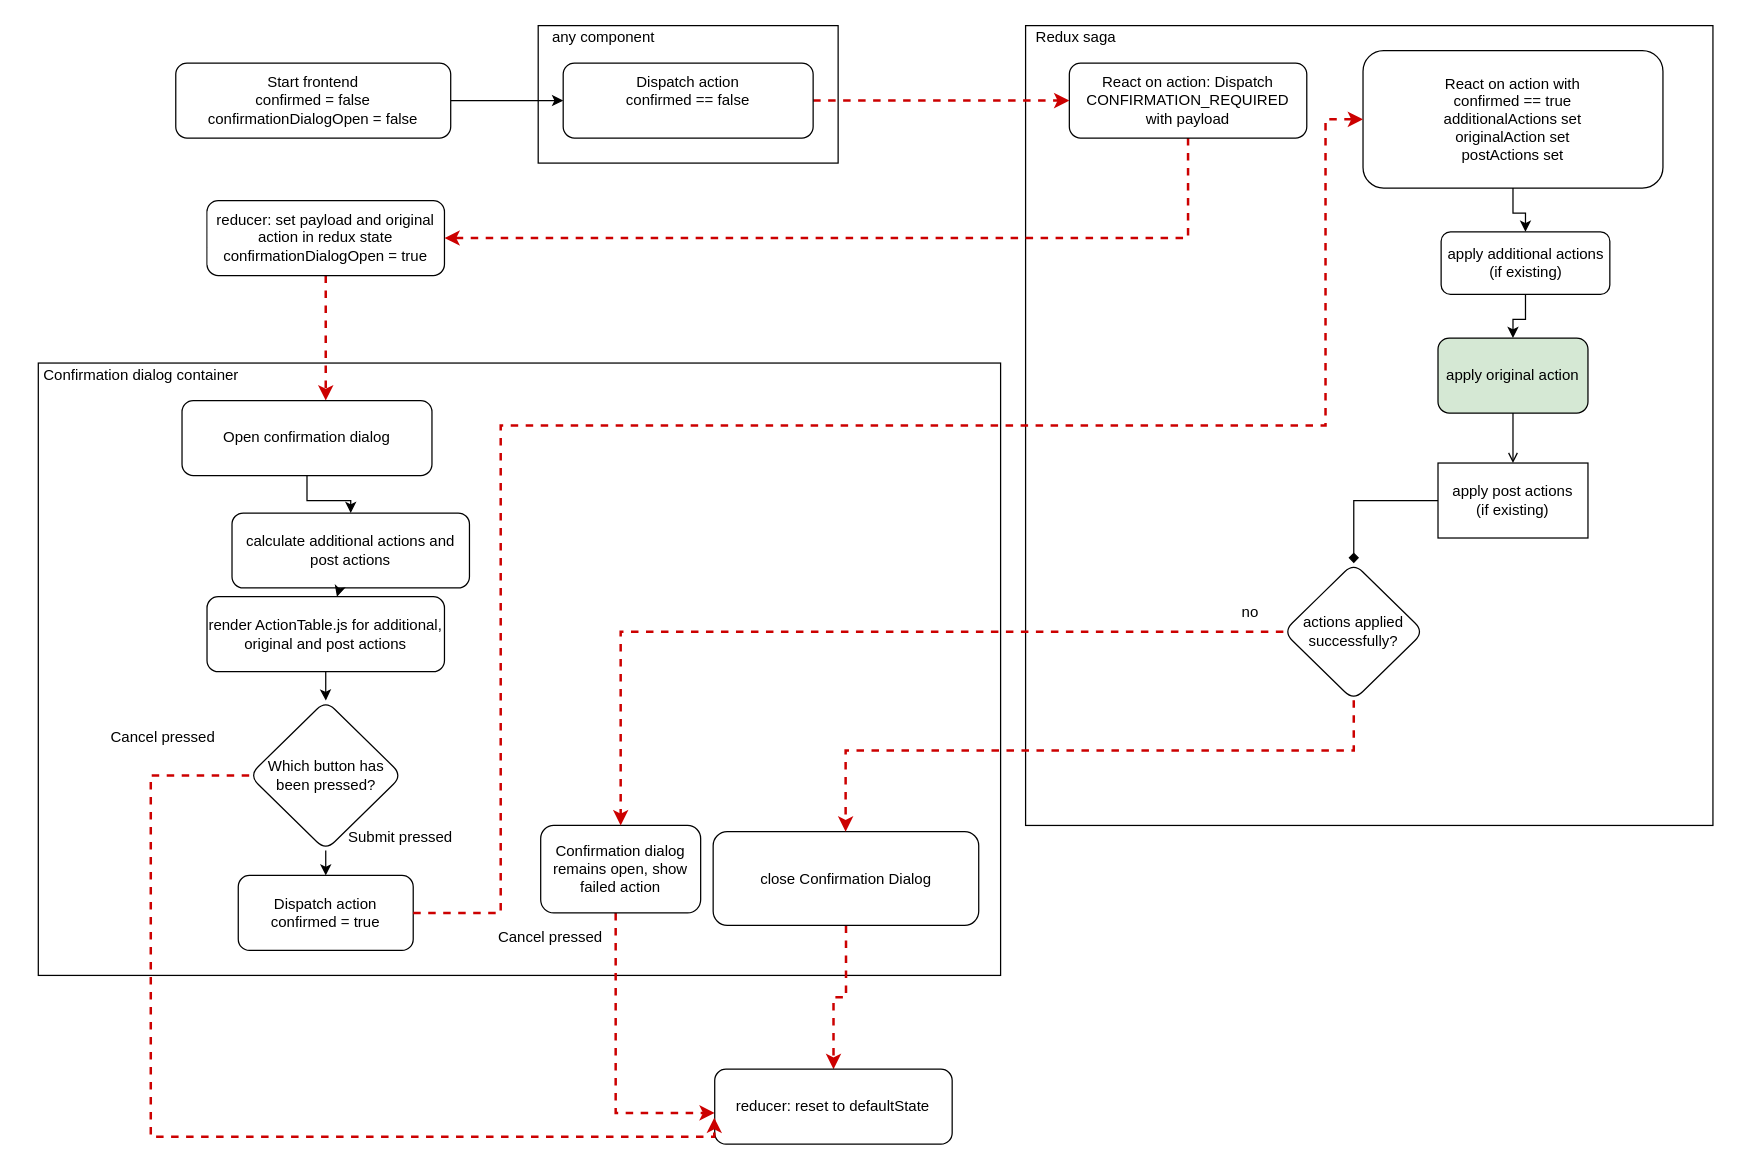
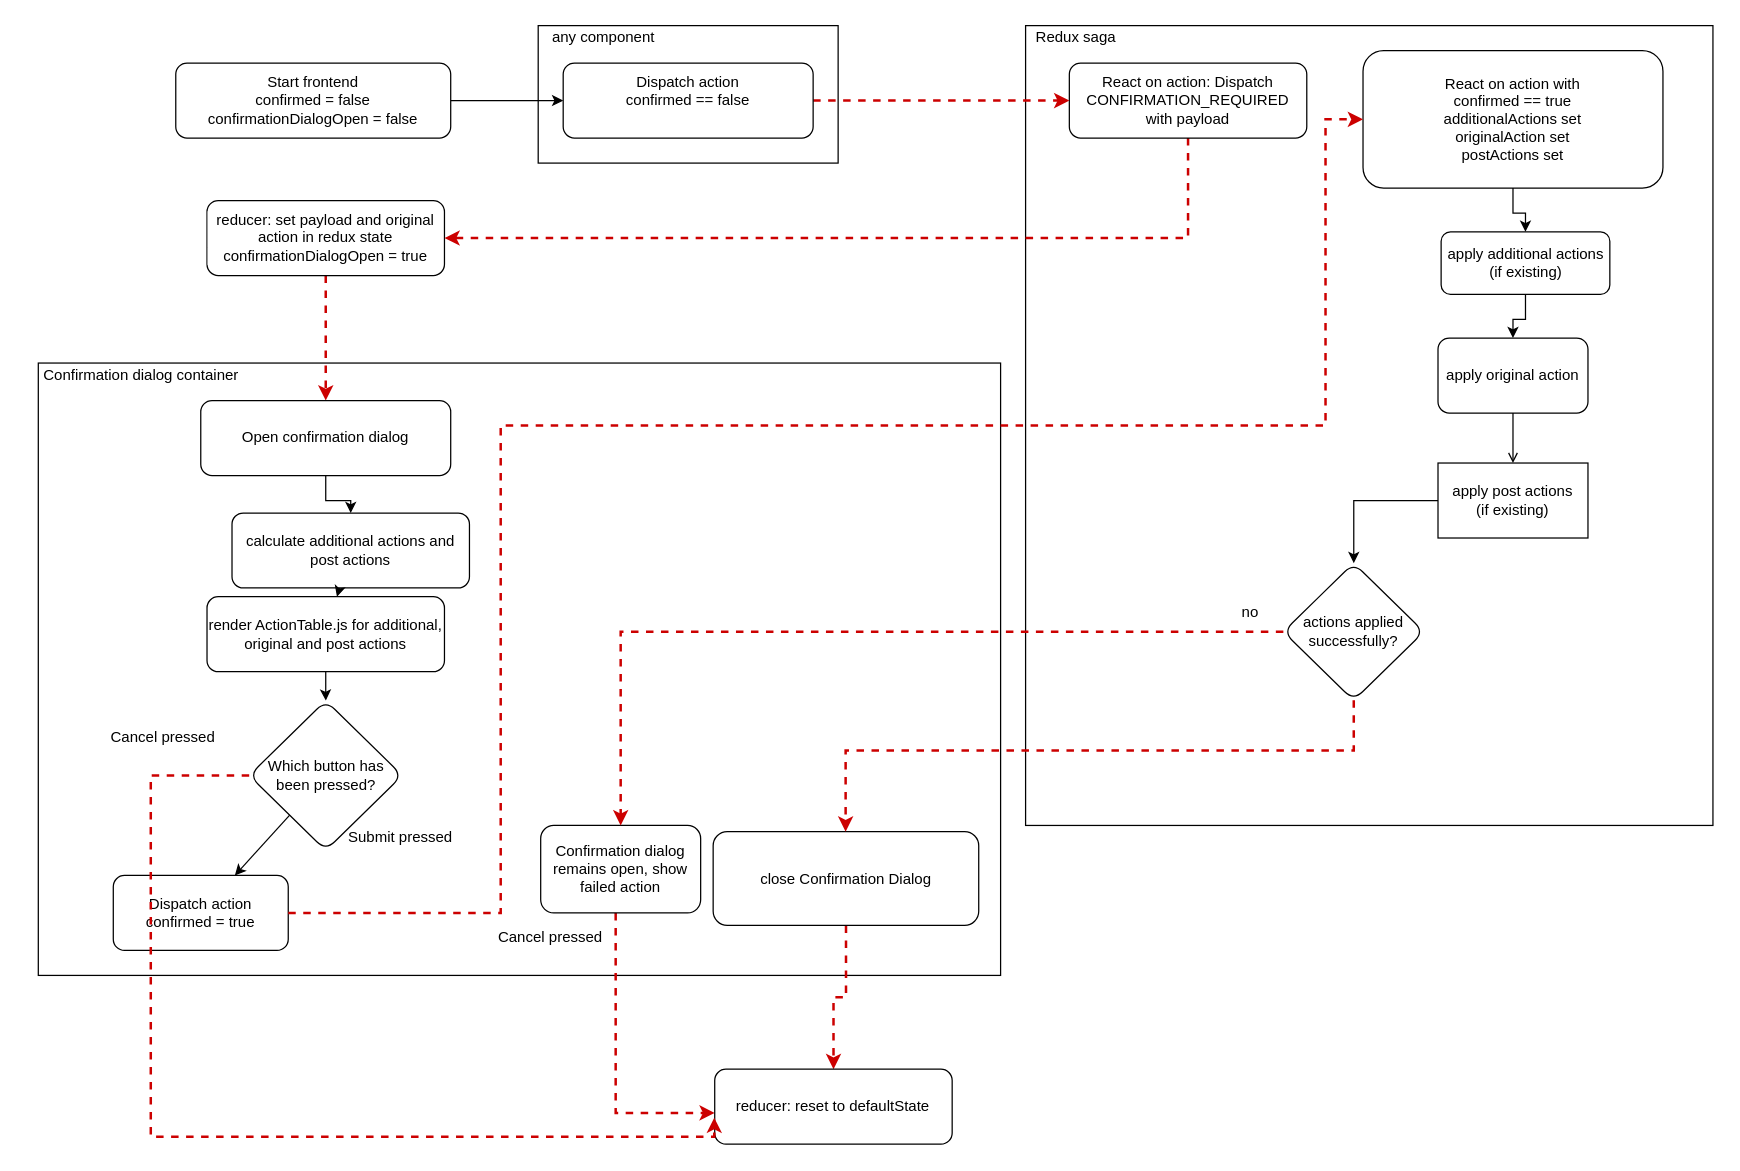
  <mxCell id="0" />
  <mxCell id="1" parent="0" />
  <mxCell id="2" value="" style="rounded=0;whiteSpace=wrap;html=1;" parent="1" vertex="1"><mxGeometry x="30" y="290" width="770" height="490" as="geometry" /></mxCell>
  <mxCell id="3" value="Confirmation dialog container" style="text;html=1;strokeColor=none;fillColor=none;align=center;verticalAlign=middle;whiteSpace=wrap;rounded=0;" parent="1" vertex="1"><mxGeometry x="20" y="290" width="185" height="20" as="geometry" /></mxCell>
  <mxCell id="4" style="edgeStyle=orthogonalEdgeStyle;rounded=0;orthogonalLoop=1;jettySize=auto;html=1;dashed=1;strokeColor=#CC0000;strokeWidth=2;" parent="1" source="5" target="42" edge="1"><mxGeometry relative="1" as="geometry"><mxPoint x="528" y="310" as="targetPoint" /><Array as="points"><mxPoint x="260" y="250" /><mxPoint x="260" y="250" /></Array></mxGeometry></mxCell>
  <mxCell id="5" value="&lt;div style=&quot;color: rgb(0 , 0 , 0) ; font-family: &amp;#34;helvetica&amp;#34; ; font-size: 12px ; font-style: normal ; font-weight: 400 ; letter-spacing: normal ; text-align: center ; text-indent: 0px ; text-transform: none ; word-spacing: 0px ; background-color: rgb(255 , 255 , 255)&quot;&gt;&lt;span&gt;reducer: set payload and original action in redux state&lt;br&gt;&lt;/span&gt;&lt;/div&gt;&lt;div style=&quot;color: rgb(0 , 0 , 0) ; font-family: &amp;#34;helvetica&amp;#34; ; font-size: 12px ; font-style: normal ; font-weight: 400 ; letter-spacing: normal ; text-align: center ; text-indent: 0px ; text-transform: none ; word-spacing: 0px ; background-color: rgb(255 , 255 , 255)&quot;&gt;confirmationDialogOpen = true&lt;/div&gt;" style="rounded=1;whiteSpace=wrap;html=1;" parent="1" vertex="1"><mxGeometry x="165" y="160" width="190" height="60" as="geometry" /></mxCell>
  <mxCell id="6" value="&lt;span&gt;calculate additional actions and post actions&lt;br&gt;&lt;/span&gt;" style="rounded=1;whiteSpace=wrap;html=1;" parent="1" vertex="1"><mxGeometry x="185" y="410" width="190" height="60" as="geometry" /></mxCell>
  <mxCell id="7" style="edgeStyle=orthogonalEdgeStyle;rounded=0;orthogonalLoop=1;jettySize=auto;html=1;" edge="1" parent="1" source="8" target="45"><mxGeometry relative="1" as="geometry" /></mxCell>
  <mxCell id="8" value="&lt;span&gt;render ActionTable.js for additional, original and post actions&lt;br&gt;&lt;/span&gt;" style="rounded=1;whiteSpace=wrap;html=1;" parent="1" vertex="1"><mxGeometry x="165" y="477" width="190" height="60" as="geometry" /></mxCell>
  <mxCell id="9" value="" style="endArrow=classic;html=1;" parent="1" source="6" target="8" edge="1"><mxGeometry width="50" height="50" relative="1" as="geometry"><mxPoint x="370" y="570" as="sourcePoint" /><mxPoint x="420" y="520" as="targetPoint" /></mxGeometry></mxCell>
  <mxCell id="10" value="Submit pressed" style="text;html=1;strokeColor=none;fillColor=none;align=center;verticalAlign=middle;whiteSpace=wrap;rounded=0;" parent="1" vertex="1"><mxGeometry x="270" y="660" width="100" height="20" as="geometry" /></mxCell>
- <mxCell id="11" value="Dispatch action&lt;br&gt;confirmed = true" style="whiteSpace=wrap;html=1;rounded=1;" parent="1" vertex="1"><mxGeometry x="190" y="700" width="140" height="60" as="geometry" /></mxCell>
+ <mxCell id="11" value="Dispatch action&lt;br&gt;confirmed = true" style="whiteSpace=wrap;html=1;rounded=1;" parent="1" vertex="1"><mxGeometry x="90" y="700" width="140" height="60" as="geometry" /></mxCell>
  <mxCell id="12" style="edgeStyle=orthogonalEdgeStyle;rounded=0;orthogonalLoop=1;jettySize=auto;html=1;dashed=1;strokeColor=#CC0000;strokeWidth=2;" parent="1" source="27" target="16" edge="1"><mxGeometry relative="1" as="geometry" /></mxCell>
  <mxCell id="13" style="edgeStyle=orthogonalEdgeStyle;rounded=0;orthogonalLoop=1;jettySize=auto;html=1;dashed=1;strokeColor=#CC0000;strokeWidth=2;" parent="1" source="14" target="16" edge="1"><mxGeometry relative="1" as="geometry"><Array as="points"><mxPoint x="492" y="890" /></Array></mxGeometry></mxCell>
  <mxCell id="14" value="Confirmation dialog remains open, show failed action" style="whiteSpace=wrap;html=1;rounded=1;" parent="1" vertex="1"><mxGeometry x="432" y="660" width="128" height="70" as="geometry" /></mxCell>
  <mxCell id="15" value="Cancel pressed" style="text;html=1;strokeColor=none;fillColor=none;align=center;verticalAlign=middle;whiteSpace=wrap;rounded=0;" parent="1" vertex="1"><mxGeometry x="390" y="740" width="100" height="20" as="geometry" /></mxCell>
  <mxCell id="16" value="&lt;span&gt;reducer: reset to defaultState&lt;br&gt;&lt;/span&gt;" style="rounded=1;whiteSpace=wrap;html=1;" parent="1" vertex="1"><mxGeometry x="571.25" y="855" width="190" height="60" as="geometry" /></mxCell>
  <mxCell id="17" value="" style="rounded=0;whiteSpace=wrap;html=1;" parent="1" vertex="1"><mxGeometry x="820" y="20" width="550" height="640" as="geometry" /></mxCell>
  <mxCell id="18" style="edgeStyle=orthogonalEdgeStyle;rounded=0;orthogonalLoop=1;jettySize=auto;html=1;dashed=1;strokeColor=#CC0000;strokeWidth=2;" parent="1" source="19" target="5" edge="1"><mxGeometry relative="1" as="geometry"><Array as="points"><mxPoint x="950" y="190" /></Array></mxGeometry></mxCell>
  <mxCell id="19" value="React on action:&amp;nbsp;&lt;span&gt;Dispatch CONFIRMATION_REQUIRED&lt;br&gt;with payload&lt;br&gt;&lt;/span&gt;" style="rounded=1;whiteSpace=wrap;html=1;" parent="1" vertex="1"><mxGeometry x="855" y="50" width="190" height="60" as="geometry" /></mxCell>
  <mxCell id="20" value="" style="edgeStyle=orthogonalEdgeStyle;rounded=0;orthogonalLoop=1;jettySize=auto;html=1;" parent="1" source="21" target="23" edge="1"><mxGeometry relative="1" as="geometry" /></mxCell>
  <mxCell id="21" value="&lt;span&gt;apply additional actions (if existing)&lt;br&gt;&lt;/span&gt;" style="rounded=1;whiteSpace=wrap;html=1;" parent="1" vertex="1"><mxGeometry x="1152.5" y="185" width="135" height="50" as="geometry" /></mxCell>
  <mxCell id="22" value="" style="edgeStyle=orthogonalEdgeStyle;rounded=0;orthogonalLoop=1;jettySize=auto;html=1;endArrow=open;" parent="1" source="23" target="32" edge="1"><mxGeometry relative="1" as="geometry" /></mxCell>
- <mxCell id="23" value="apply original action" style="whiteSpace=wrap;html=1;rounded=1;fillColor=#d5e8d4;" parent="1" vertex="1"><mxGeometry x="1150" y="270" width="120" height="60" as="geometry" /></mxCell>
- <mxCell id="24" value="" style="edgeStyle=orthogonalEdgeStyle;rounded=0;orthogonalLoop=1;jettySize=auto;html=1;endArrow=diamond;" parent="1" source="32" target="31" edge="1"><mxGeometry relative="1" as="geometry" /></mxCell>
+ <mxCell id="23" value="apply original action" style="whiteSpace=wrap;html=1;rounded=1;" parent="1" vertex="1"><mxGeometry x="1150" y="270" width="120" height="60" as="geometry" /></mxCell>
+ <mxCell id="24" value="" style="edgeStyle=orthogonalEdgeStyle;rounded=0;orthogonalLoop=1;jettySize=auto;html=1;" parent="1" source="32" target="31" edge="1"><mxGeometry relative="1" as="geometry" /></mxCell>
  <mxCell id="25" style="edgeStyle=orthogonalEdgeStyle;rounded=0;orthogonalLoop=1;jettySize=auto;html=1;" parent="1" source="26" target="21" edge="1"><mxGeometry relative="1" as="geometry" /></mxCell>
  <mxCell id="26" value="React on action with&lt;br&gt;confirmed == true&lt;br&gt;additionalActions set&lt;br&gt;originalAction set&lt;br&gt;postActions set" style="rounded=1;whiteSpace=wrap;html=1;fontSize=12;glass=0;strokeWidth=1;shadow=0;" parent="1" vertex="1"><mxGeometry x="1090" y="40" width="240" height="110" as="geometry" /></mxCell>
  <mxCell id="27" value="close Confirmation Dialog" style="whiteSpace=wrap;html=1;rounded=1;" parent="1" vertex="1"><mxGeometry x="570" y="665" width="212.5" height="75" as="geometry" /></mxCell>
  <mxCell id="28" style="edgeStyle=orthogonalEdgeStyle;rounded=0;orthogonalLoop=1;jettySize=auto;html=1;exitX=0.5;exitY=1;exitDx=0;exitDy=0;" parent="1" edge="1"><mxGeometry relative="1" as="geometry"><mxPoint x="950" y="220" as="sourcePoint" /><mxPoint x="950" y="220" as="targetPoint" /></mxGeometry></mxCell>
  <mxCell id="29" style="edgeStyle=orthogonalEdgeStyle;rounded=0;orthogonalLoop=1;jettySize=auto;html=1;dashed=1;strokeColor=#CC0000;strokeWidth=2;" parent="1" source="31" target="14" edge="1"><mxGeometry relative="1" as="geometry" /></mxCell>
  <mxCell id="30" style="edgeStyle=orthogonalEdgeStyle;rounded=0;orthogonalLoop=1;jettySize=auto;html=1;dashed=1;strokeColor=#CC0000;strokeWidth=2;" parent="1" source="31" target="27" edge="1"><mxGeometry relative="1" as="geometry"><Array as="points"><mxPoint x="1082" y="600" /><mxPoint x="676" y="600" /></Array></mxGeometry></mxCell>
  <mxCell id="31" value="actions applied successfully?" style="rhombus;whiteSpace=wrap;html=1;rounded=1;" parent="1" vertex="1"><mxGeometry x="1026.25" y="450" width="112.5" height="110" as="geometry" /></mxCell>
  <mxCell id="32" value="apply post actions &lt;br&gt;(if existing)" style="whiteSpace=wrap;html=1;rounded=0;" parent="1" vertex="1"><mxGeometry x="1150" y="370" width="120" height="60" as="geometry" /></mxCell>
  <mxCell id="33" value="" style="rounded=0;whiteSpace=wrap;html=1;" parent="1" vertex="1"><mxGeometry x="430" y="20" width="240" height="110" as="geometry" /></mxCell>
  <mxCell id="34" style="edgeStyle=orthogonalEdgeStyle;rounded=0;orthogonalLoop=1;jettySize=auto;html=1;entryX=0;entryY=0.5;entryDx=0;entryDy=0;dashed=1;strokeColor=#CC0000;strokeWidth=2;" parent="1" source="35" target="19" edge="1"><mxGeometry relative="1" as="geometry"><Array as="points"><mxPoint x="720" y="80" /><mxPoint x="720" y="80" /></Array></mxGeometry></mxCell>
  <mxCell id="35" value="Dispatch action&lt;br&gt;confirmed == false&lt;br&gt;&amp;nbsp;&amp;nbsp;" style="rounded=1;whiteSpace=wrap;html=1;fontSize=12;glass=0;strokeWidth=1;shadow=0;" parent="1" vertex="1"><mxGeometry x="450" y="50" width="200" height="60" as="geometry" /></mxCell>
  <mxCell id="36" value="any component" style="text;html=1;strokeColor=none;fillColor=none;align=center;verticalAlign=middle;whiteSpace=wrap;rounded=0;" parent="1" vertex="1"><mxGeometry x="390" y="20" width="185" height="20" as="geometry" /></mxCell>
  <mxCell id="37" style="edgeStyle=orthogonalEdgeStyle;rounded=0;orthogonalLoop=1;jettySize=auto;html=1;" parent="1" source="38" target="35" edge="1"><mxGeometry relative="1" as="geometry" /></mxCell>
  <mxCell id="38" value="Start frontend&lt;br&gt;confirmed = false&lt;br&gt;confirmationDialogOpen = false" style="rounded=1;whiteSpace=wrap;html=1;fontSize=12;glass=0;strokeWidth=1;shadow=0;" parent="1" vertex="1"><mxGeometry x="140" y="50" width="220" height="60" as="geometry" /></mxCell>
  <mxCell id="39" value="no" style="text;html=1;strokeColor=none;fillColor=none;align=center;verticalAlign=middle;whiteSpace=wrap;rounded=0;" parent="1" vertex="1"><mxGeometry x="950" y="480" width="100" height="20" as="geometry" /></mxCell>
  <mxCell id="40" value="Redux saga" style="text;html=1;strokeColor=none;fillColor=none;align=center;verticalAlign=middle;whiteSpace=wrap;rounded=0;" parent="1" vertex="1"><mxGeometry x="768" y="20" width="185" height="20" as="geometry" /></mxCell>
  <mxCell id="41" style="edgeStyle=orthogonalEdgeStyle;rounded=0;orthogonalLoop=1;jettySize=auto;html=1;" parent="1" source="42" target="6" edge="1"><mxGeometry relative="1" as="geometry" /></mxCell>
- <mxCell id="42" value="Open confirmation dialog" style="rounded=1;whiteSpace=wrap;html=1;fontSize=12;glass=0;strokeWidth=1;shadow=0;" parent="1" vertex="1"><mxGeometry x="145" y="320" width="200" height="60" as="geometry" /></mxCell>
+ <mxCell id="42" value="Open confirmation dialog" style="rounded=1;whiteSpace=wrap;html=1;fontSize=12;glass=0;strokeWidth=1;shadow=0;" parent="1" vertex="1"><mxGeometry x="160" y="320" width="200" height="60" as="geometry" /></mxCell>
  <mxCell id="43" style="edgeStyle=orthogonalEdgeStyle;rounded=0;orthogonalLoop=1;jettySize=auto;html=1;dashed=1;strokeColor=#CC0000;strokeWidth=2;" parent="1" source="11" target="26" edge="1"><mxGeometry relative="1" as="geometry"><Array as="points"><mxPoint x="400" y="730" /><mxPoint x="400" y="340" /><mxPoint x="1060" y="340" /><mxPoint x="1060" y="95" /></Array></mxGeometry></mxCell>
  <mxCell id="44" style="edgeStyle=orthogonalEdgeStyle;rounded=0;orthogonalLoop=1;jettySize=auto;html=1;entryX=-0.002;entryY=0.647;entryDx=0;entryDy=0;entryPerimeter=0;dashed=1;strokeColor=#CC0000;strokeWidth=2;" edge="1" parent="1" source="45" target="16"><mxGeometry relative="1" as="geometry"><Array as="points"><mxPoint x="120" y="620" /><mxPoint x="120" y="909" /></Array></mxGeometry></mxCell>
  <mxCell id="45" value="Which button has been pressed?" style="rhombus;whiteSpace=wrap;html=1;rounded=1;" vertex="1" parent="1"><mxGeometry x="198.75" y="560" width="122.5" height="120" as="geometry" /></mxCell>
  <mxCell id="46" value="" style="endArrow=classic;html=1;" edge="1" parent="1" source="45" target="11"><mxGeometry width="50" height="50" relative="1" as="geometry"><mxPoint x="270" y="860" as="sourcePoint" /><mxPoint x="320" y="810" as="targetPoint" /></mxGeometry></mxCell>
  <mxCell id="47" value="Cancel pressed" style="text;html=1;strokeColor=none;fillColor=none;align=center;verticalAlign=middle;whiteSpace=wrap;rounded=0;" vertex="1" parent="1"><mxGeometry x="80" y="580" width="100" height="20" as="geometry" /></mxCell>
